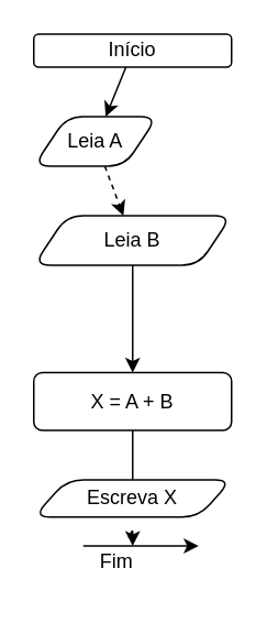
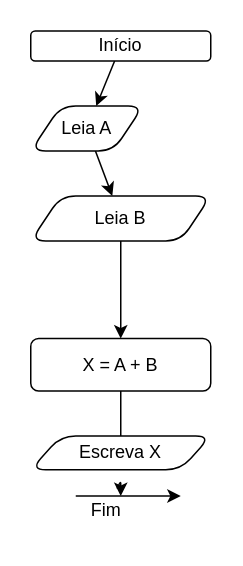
  <mxCell id="0" />
  <mxCell id="1" parent="0" />
  <mxCell id="2" value="" style="edgeStyle=none;html=1;" edge="1" parent="1" source="3" target="5"><mxGeometry relative="1" as="geometry" /></mxCell>
  <mxCell id="3" value="Início" style="rounded=1;whiteSpace=wrap;html=1;" vertex="1" parent="1"><mxGeometry x="20" y="20" width="120" height="20" as="geometry" /></mxCell>
- <mxCell id="4" value="" style="edgeStyle=none;html=1;dashed=1;" edge="1" parent="1" source="5" target="7"><mxGeometry relative="1" as="geometry" /></mxCell>
+ <mxCell id="4" value="" style="edgeStyle=none;html=1;" edge="1" parent="1" source="5" target="7"><mxGeometry relative="1" as="geometry" /></mxCell>
  <mxCell id="5" value="Leia A" style="shape=parallelogram;perimeter=parallelogramPerimeter;whiteSpace=wrap;html=1;fixedSize=1;rounded=1;" vertex="1" parent="1"><mxGeometry x="20" y="70" width="75" height="30" as="geometry" /></mxCell>
  <mxCell id="6" value="" style="edgeStyle=none;html=1;" edge="1" parent="1" source="7" target="9"><mxGeometry relative="1" as="geometry" /></mxCell>
  <mxCell id="7" value="Leia B" style="shape=parallelogram;perimeter=parallelogramPerimeter;whiteSpace=wrap;html=1;fixedSize=1;rounded=1;" vertex="1" parent="1"><mxGeometry x="20" y="130" width="120" height="30" as="geometry" /></mxCell>
  <mxCell id="8" value="" style="edgeStyle=none;html=1;endArrow=none;" edge="1" parent="1" source="9" target="10"><mxGeometry relative="1" as="geometry" /></mxCell>
  <mxCell id="9" value="X = A + B" style="whiteSpace=wrap;html=1;rounded=1;" vertex="1" parent="1"><mxGeometry x="20" y="225" width="120" height="35" as="geometry" /></mxCell>
  <mxCell id="10" value="Escreva X" style="shape=parallelogram;perimeter=parallelogramPerimeter;whiteSpace=wrap;html=1;fixedSize=1;rounded=1;" vertex="1" parent="1"><mxGeometry x="20" y="290" width="120" height="22.5" as="geometry" /></mxCell>
  <mxCell id="11" value="" style="endArrow=classic;html=1;" edge="1" parent="1"><mxGeometry width="50" height="50" relative="1" as="geometry"><mxPoint x="50" y="330" as="sourcePoint" /><mxPoint x="120" y="330" as="targetPoint" /></mxGeometry></mxCell>
  <mxCell id="12" value="" style="edgeStyle=none;html=1;" edge="1" parent="1" source="13"><mxGeometry relative="1" as="geometry"><mxPoint x="80" y="330" as="targetPoint" /><Array as="points"><mxPoint x="80" y="320" /></Array></mxGeometry></mxCell>
  <mxCell id="13" value="Fim" style="text;html=1;align=center;verticalAlign=middle;resizable=0;points=[];autosize=1;strokeColor=none;fillColor=none;" vertex="1" parent="1"><mxGeometry x="50" y="325" width="40" height="30" as="geometry" /></mxCell>
